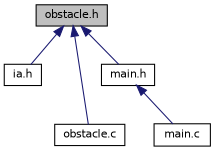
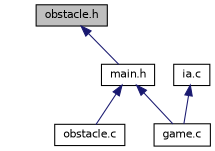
  digraph {
    node [color=black fillcolor=white fontname=Helvetica fontsize=10 shape=record style=filled]
    edge [color=midnightblue dir=back fontname=Helvetica fontsize=10 labelfontname=Helvetica labelfontsize=10 style=solid]
    n1 [fillcolor=grey75 fontcolor=black height=0.2 label="obstacle.h" width=0.4]
    n2 [height=0.2 label="main.h" width=0.4]
-   n3 [height=0.2 label="ia.h" width=0.4]
    n4 [height=0.2 label="obstacle.c" width=0.4]
-   n5 [height=0.2 label="main.c" width=0.4]
+   n5 [height=0.2 label="game.c" width=0.4]
+   n6 [height=0.2 label="ia.c" width=0.4]
    n1 -> n2
-   n1 -> n3
-   n1 -> n4
+   n2 -> n4
    n2 -> n5
+   n6 -> n5
  }
